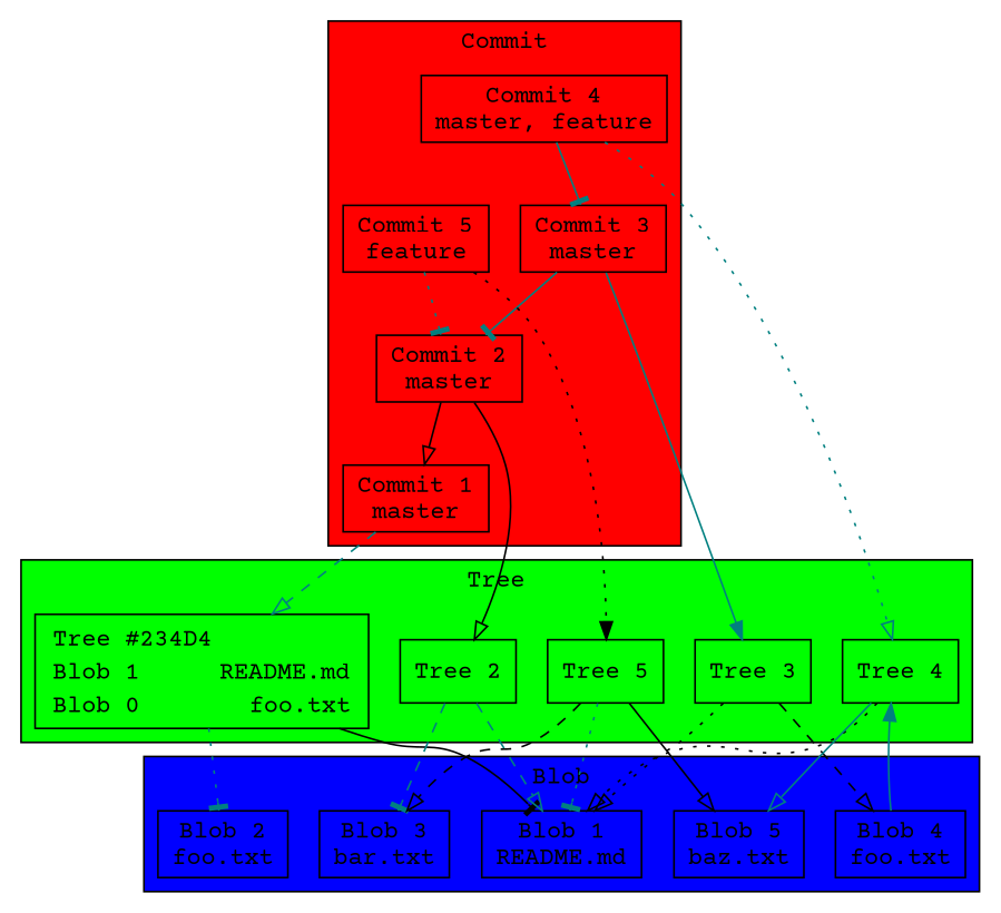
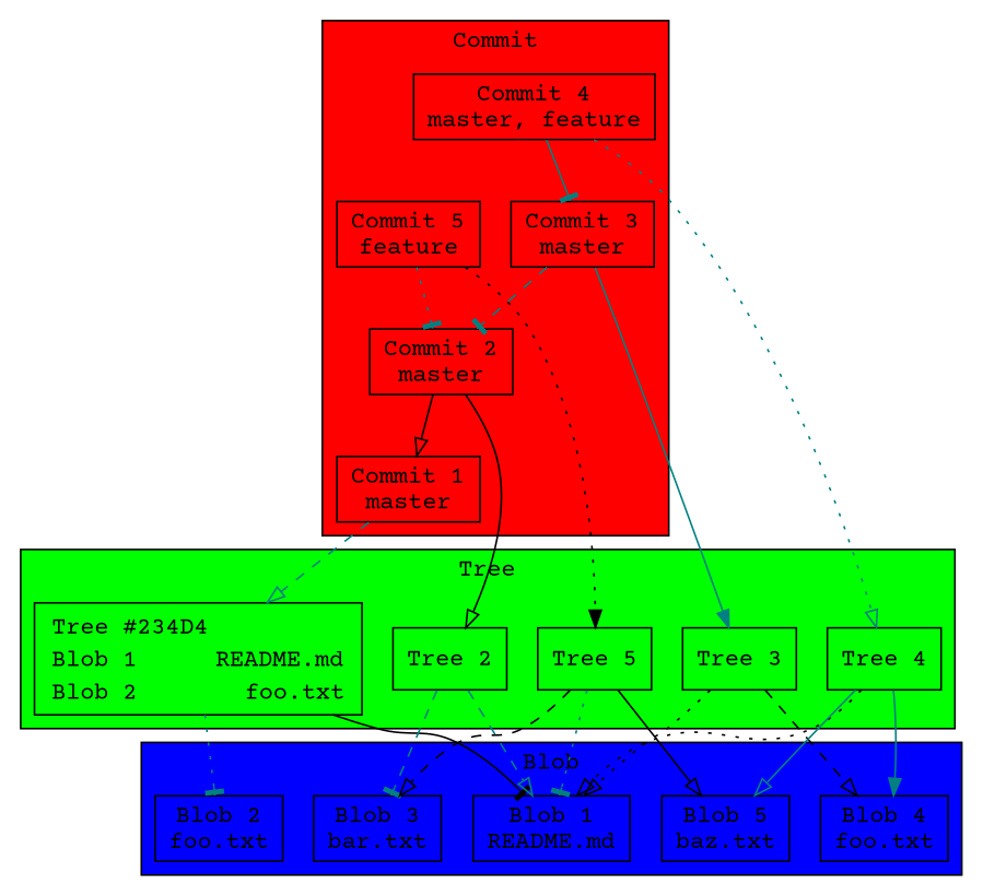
  digraph {
    fontname="Courier Prime"
    rankdir=TB
    node [fontname="Courier Prime" shape=box]
    edge [arrowhead=onormal color=teal fontname="Courier Prime" style=solid]
    n1 [label="Commit 1\nmaster"]
    n2 [label="Commit 2\nmaster"]
    n3 [label="Commit 3\nmaster"]
    n4 [label="Commit 4\nmaster, feature"]
    n5 [label="Commit 5\nfeature"]
-   n6 [label=<        <TABLE BORDER="0" CELLSPACING="0" >       <TR>         <TD ALIGN="LEFT">Tree #234D4</TD>       </TR>        <TR>         <TD ALIGN="LEFT" BGCOLOR="Green">Blob 1</TD>         <TD ALIGN="RIGHT" BGCOLOR="Green">README.md</TD>       </TR>       <TR>         <TD ALIGN="LEFT" BGCOLOR="Green">Blob 0</TD>         <TD ALIGN="RIGHT" BGCOLOR="Green">foo.txt</TD>       </TR>           </TABLE>   >]
+   n6 [label=<        <TABLE BORDER="0" CELLSPACING="0" >       <TR>         <TD ALIGN="LEFT">Tree #234D4</TD>       </TR>        <TR>         <TD ALIGN="LEFT" BGCOLOR="Green">Blob 1</TD>         <TD ALIGN="RIGHT" BGCOLOR="Green">README.md</TD>       </TR>       <TR>         <TD ALIGN="LEFT" BGCOLOR="Green">Blob 2</TD>         <TD ALIGN="RIGHT" BGCOLOR="Green">foo.txt</TD>       </TR>           </TABLE>   >]
    n7 [label="Tree 2"]
    n8 [label="Tree 3"]
    n9 [label="Tree 4"]
    n10 [label="Tree 5"]
    n11 [label="Blob 1\nREADME.md"]
    n12 [label="Blob 2\nfoo.txt"]
    n13 [label="Blob 3\nbar.txt"]
    n14 [label="Blob 4\nfoo.txt"]
    n15 [label="Blob 5\nbaz.txt"]
    subgraph cluster_1 {
      fillcolor=red
      label=Commit
      style=filled
      n1
      n2
      n3
      n4
      n5
    }
    subgraph cluster_2 {
      fillcolor=green
      label=Tree
      style=filled
      n6
      n7
      n8
      n9
      n10
    }
    subgraph cluster_3 {
      fillcolor=blue
      label=Blob
      style=filled
      n11
      n12
      n13
      n14
      n15
    }
    n1 -> n6 [style=dashed]
    n2 -> n1 [color=black]
    n2 -> n7 [color=black]
-   n3 -> n2 [arrowhead=tee]
+   n3 -> n2 [arrowhead=tee style=dashed]
    n3 -> n8 [arrowhead=normal]
    n4 -> n3 [arrowhead=tee]
    n4 -> n9 [style=dotted]
    n5 -> n2 [arrowhead=tee style=dotted]
    n5 -> n10 [arrowhead=normal color=black style=dotted]
    n6 -> n11 [arrowhead=tee color=black]
    n6 -> n12 [arrowhead=tee style=dotted]
    n7 -> n11 [style=dashed]
    n7 -> n13 [arrowhead=tee style=dashed]
    n8 -> n11 [color=black style=dotted]
    n8 -> n14 [color=black style=dashed]
    n9 -> n11 [color=black style=dotted]
-   n14 -> n9 [arrowhead=normal]
+   n9 -> n14 [arrowhead=normal]
    n9 -> n15
    n10 -> n11 [arrowhead=tee style=dotted]
    n10 -> n13 [color=black style=dashed]
    n10 -> n15 [color=black]
  }
